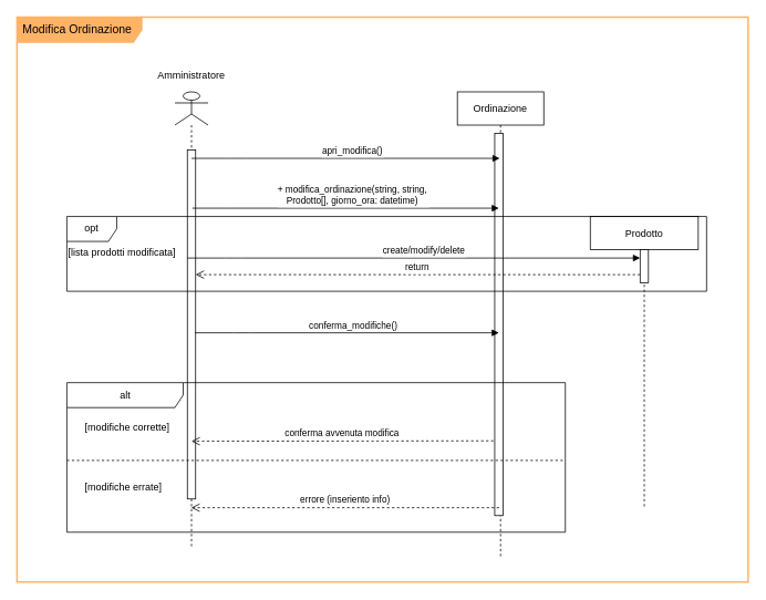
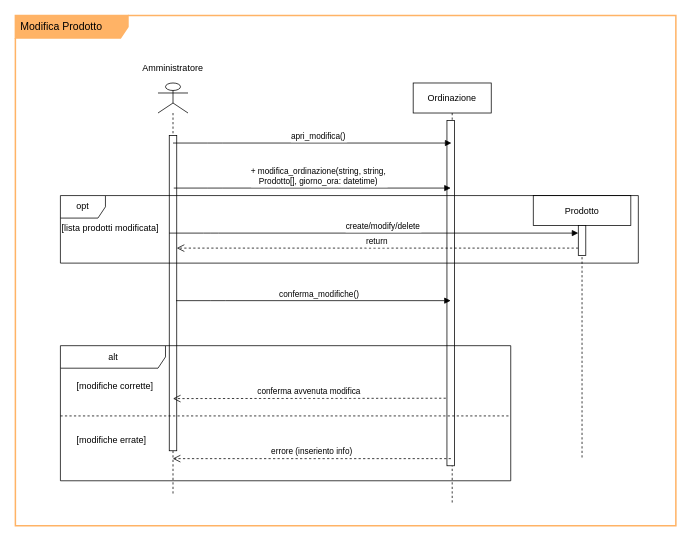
  <mxCell id="0" />
  <mxCell id="1" parent="0" />
  <mxCell id="2" value="" style="shape=umlLifeline;participant=umlActor;perimeter=lifelinePerimeter;whiteSpace=wrap;html=1;container=1;collapsible=0;recursiveResize=0;verticalAlign=top;spacingTop=36;outlineConnect=0;" vertex="1" parent="1"><mxGeometry x="210" y="110" width="40" height="550" as="geometry" /></mxCell>
  <mxCell id="3" value="" style="points=[];perimeter=orthogonalPerimeter;rounded=0;shadow=0;strokeWidth=1;" vertex="1" parent="1"><mxGeometry x="225" y="180" width="10" height="420" as="geometry" /></mxCell>
  <mxCell id="4" value="Ordinazione" style="shape=umlLifeline;perimeter=lifelinePerimeter;container=1;collapsible=0;recursiveResize=0;rounded=0;shadow=0;strokeWidth=1;" vertex="1" parent="1"><mxGeometry x="550" y="110" width="104" height="560" as="geometry" /></mxCell>
  <mxCell id="5" value="" style="points=[];perimeter=orthogonalPerimeter;rounded=0;shadow=0;strokeWidth=1;" vertex="1" parent="1"><mxGeometry x="595" y="160" width="10" height="460" as="geometry" /></mxCell>
  <mxCell id="6" value="apri_modifica()" style="verticalAlign=bottom;endArrow=block;shadow=0;strokeWidth=1;entryX=0.49;entryY=0.375;entryDx=0;entryDy=0;entryPerimeter=0;" edge="1" parent="1"><mxGeometry x="0.04" relative="1" as="geometry"><mxPoint x="230" y="190" as="sourcePoint" /><mxPoint x="600.96" y="190" as="targetPoint" /><Array as="points"><mxPoint x="285.5" y="190" /></Array><mxPoint x="1" as="offset" /></mxGeometry></mxCell>
  <mxCell id="7" value="+ modifica_ordinazione(string, string, &#10;Prodotto[], giorno_ora: datetime)" style="verticalAlign=bottom;endArrow=block;shadow=0;strokeWidth=1;" edge="1" parent="1"><mxGeometry x="0.04" relative="1" as="geometry"><mxPoint x="231" y="250" as="sourcePoint" /><mxPoint x="600" y="250" as="targetPoint" /><Array as="points"><mxPoint x="286.5" y="250" /></Array><mxPoint x="1" as="offset" /></mxGeometry></mxCell>
  <mxCell id="8" value="alt" style="shape=umlFrame;tabWidth=110;tabHeight=30;tabPosition=left;html=1;boundedLbl=1;labelInHeader=1;width=140;height=30;" vertex="1" parent="1"><mxGeometry x="80" y="460" width="600" height="180" as="geometry" /></mxCell>
  <mxCell id="9" value="[modifiche corrette]" style="text" vertex="1" parent="8"><mxGeometry width="100" height="20" relative="1" as="geometry"><mxPoint x="20" y="40" as="offset" /></mxGeometry></mxCell>
  <mxCell id="10" value="[modifiche errate]" style="line;strokeWidth=1;dashed=1;labelPosition=center;verticalLabelPosition=bottom;align=left;verticalAlign=top;spacingLeft=20;spacingTop=15;" vertex="1" parent="8"><mxGeometry y="90" width="600" height="7.2" as="geometry" /></mxCell>
  <mxCell id="11" value="conferma avvenuta modifica" style="verticalAlign=bottom;endArrow=open;dashed=1;endSize=8;shadow=0;strokeWidth=1;" edge="1" parent="1"><mxGeometry relative="1" as="geometry"><mxPoint x="230" y="530.5" as="targetPoint" /><mxPoint x="593.5" y="530" as="sourcePoint" /></mxGeometry></mxCell>
  <mxCell id="12" value="errore (inseriento info)" style="verticalAlign=bottom;endArrow=open;dashed=1;endSize=8;shadow=0;strokeWidth=1;" edge="1" parent="1"><mxGeometry relative="1" as="geometry"><mxPoint x="229.75" y="610.5" as="targetPoint" /><mxPoint x="600.25" y="610.5" as="sourcePoint" /></mxGeometry></mxCell>
  <mxCell id="13" value="Prodotto" style="shape=umlLifeline;perimeter=lifelinePerimeter;container=1;collapsible=0;recursiveResize=0;rounded=0;shadow=0;strokeWidth=1;" vertex="1" parent="1"><mxGeometry x="710" y="260" width="130" height="350" as="geometry" /></mxCell>
  <mxCell id="14" value="create/modify/delete" style="verticalAlign=bottom;endArrow=block;shadow=0;strokeWidth=1;" edge="1" parent="1"><mxGeometry x="0.046" relative="1" as="geometry"><mxPoint x="225" y="310" as="sourcePoint" /><mxPoint x="770" y="310" as="targetPoint" /><Array as="points"><mxPoint x="280.5" y="310" /></Array><mxPoint as="offset" /></mxGeometry></mxCell>
  <mxCell id="15" value="return" style="verticalAlign=bottom;endArrow=open;dashed=1;endSize=8;shadow=0;strokeWidth=1;" edge="1" parent="1" target="3"><mxGeometry relative="1" as="geometry"><mxPoint x="416.75" y="330" as="targetPoint" /><mxPoint x="770" y="330" as="sourcePoint" /></mxGeometry></mxCell>
  <mxCell id="16" value="opt" style="shape=umlFrame;whiteSpace=wrap;html=1;" vertex="1" parent="1"><mxGeometry x="80" y="260" width="770" height="90" as="geometry" /></mxCell>
  <mxCell id="17" value="" style="points=[];perimeter=orthogonalPerimeter;rounded=0;shadow=0;strokeWidth=1;" vertex="1" parent="1"><mxGeometry x="770" y="300" width="10" height="40" as="geometry" /></mxCell>
  <mxCell id="18" value="conferma_modifiche()" style="verticalAlign=bottom;endArrow=block;shadow=0;strokeWidth=1;" edge="1" parent="1"><mxGeometry x="0.04" relative="1" as="geometry"><mxPoint x="234.04" y="400" as="sourcePoint" /><mxPoint x="600" y="400" as="targetPoint" /><Array as="points"><mxPoint x="289.54" y="400" /></Array><mxPoint x="1" as="offset" /></mxGeometry></mxCell>
  <mxCell id="19" value="[lista prodotti modificata]" style="text" vertex="1" parent="1"><mxGeometry x="80" y="290" width="100" height="20" as="geometry" /></mxCell>
  <mxCell id="20" value="&lt;div&gt;Amministratore&lt;/div&gt;" style="text;html=1;strokeColor=none;fillColor=none;align=center;verticalAlign=middle;whiteSpace=wrap;rounded=0;" vertex="1" parent="1"><mxGeometry x="210" y="80" width="40" height="20" as="geometry" /></mxCell>
- <mxCell id="21" value="&lt;font style=&quot;font-size: 14px&quot;&gt;Modifica Ordinazione&lt;/font&gt;" style="shape=umlFrame;whiteSpace=wrap;html=1;width=150;height=30;boundedLbl=1;verticalAlign=middle;align=left;spacingLeft=5;fillColor=#FFB366;strokeColor=#FFB366;strokeWidth=2;" vertex="1" parent="1"><mxGeometry x="20" width="880" height="680" as="geometry" y="20" /></mxCell>
+ <mxCell id="21" value="&lt;font style=&quot;font-size: 14px&quot;&gt;Modifica Prodotto&lt;/font&gt;" style="shape=umlFrame;whiteSpace=wrap;html=1;width=150;height=30;boundedLbl=1;verticalAlign=middle;align=left;spacingLeft=5;fillColor=#FFB366;strokeColor=#FFB366;strokeWidth=2;" vertex="1" parent="1"><mxGeometry x="20" width="880" height="680" as="geometry" y="20" /></mxCell>
